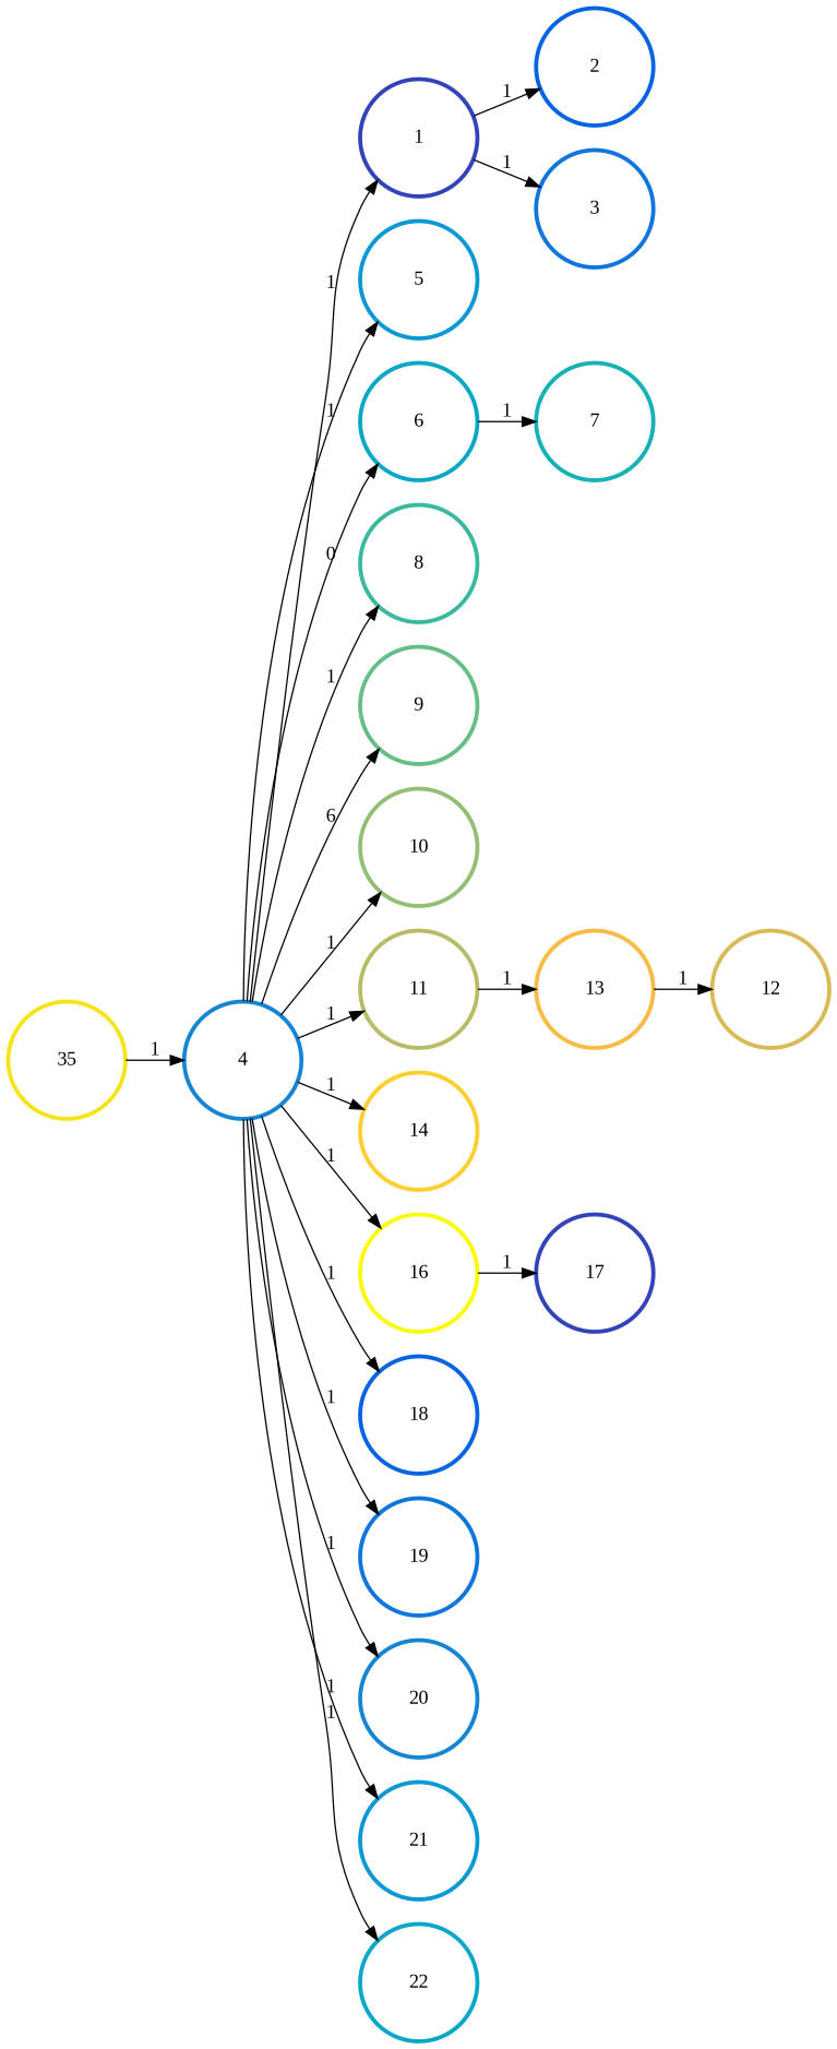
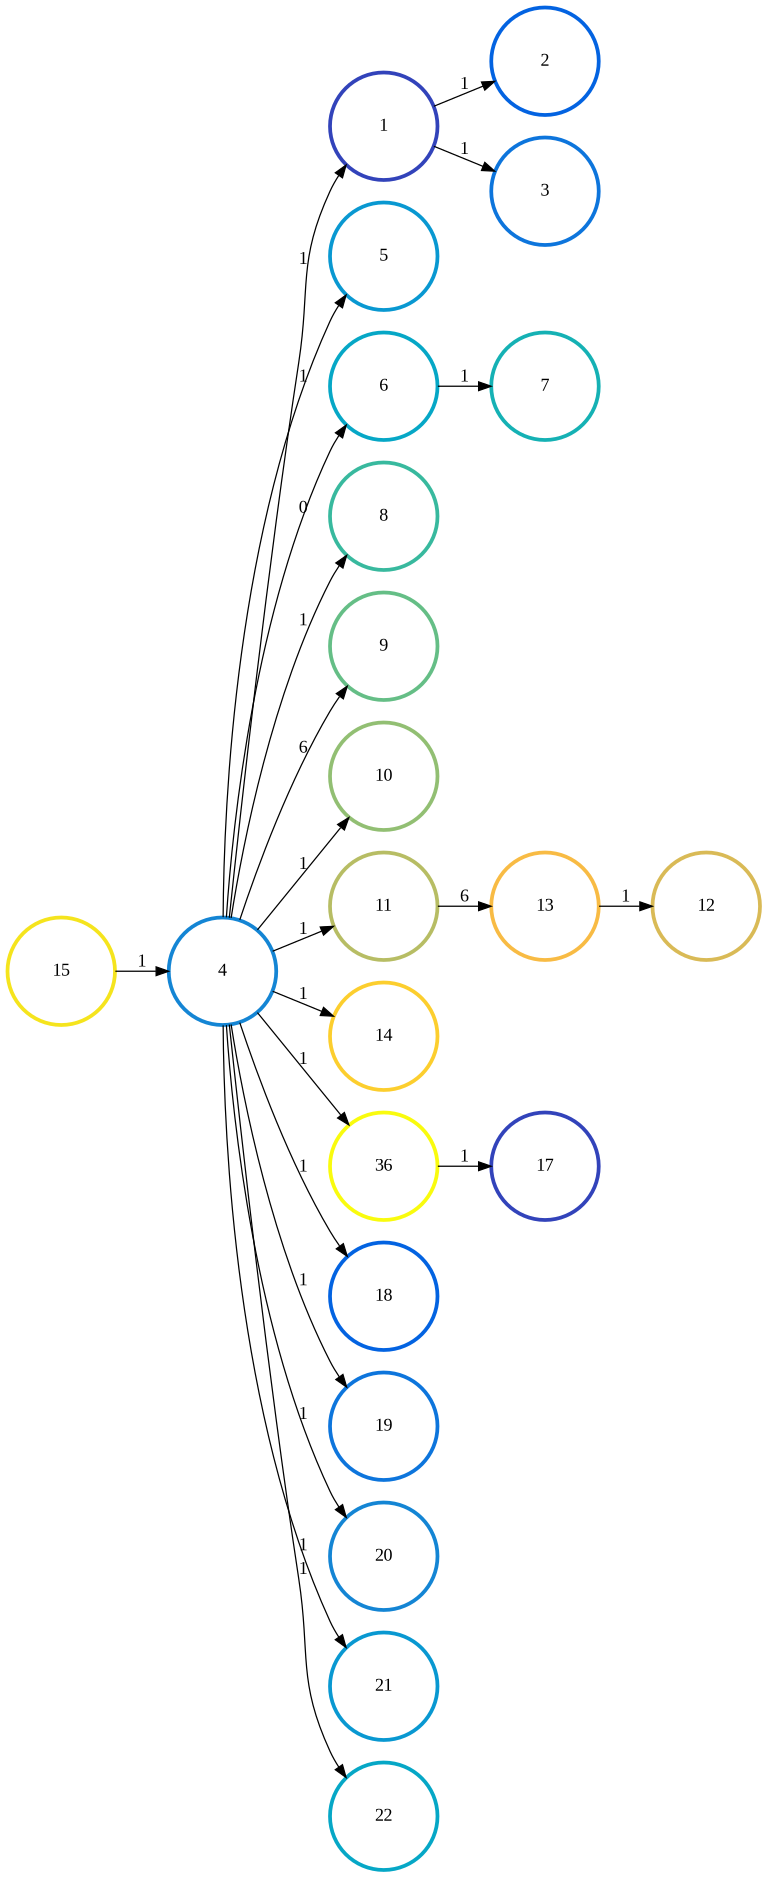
  digraph {
    fontname="Liberation Serif"
    rankdir=LR
    node [color="#3243BA" fontname="Liberation Serif" penwidth=3]
    edge [color=black fontname="Liberation Serif" penwidth=1]
    n1 [height=1.2 label=1 width=1.2]
    n2 [color="#0363E1" height=1.2 label=2 width=1.2]
    n3 [color="#0D75DC" height=1.2 label=3 width=1.2]
    n4 [color="#1485D4" height=1.2 label=4 width=1.2]
    n5 [color="#0998D1" height=1.2 label=5 width=1.2]
    n6 [color="#06A7C6" height=1.2 label=6 width=1.2]
    n7 [color="#38B99E" height=1.2 label=8 width=1.2]
    n8 [color="#65BE86" height=1.2 label=9 width=1.2]
    n9 [color="#92BF73" height=1.2 label=10 width=1.2]
    n10 [color="#B7BD64" height=1.2 label=11 width=1.2]
    n11 [color="#FCCE2E" height=1.2 label=14 width=1.2]
-   n12 [color="#F9FB0E" height=1.2 label=16 width=1.2]
+   n12 [color="#F9FB0E" height=1.2 label=36 width=1.2]
    n13 [color="#0363E1" height=1.2 label=18 width=1.2]
    n14 [color="#0D75DC" height=1.2 label=19 width=1.2]
    n15 [color="#1485D4" height=1.2 label=20 width=1.2]
    n16 [color="#0998D1" height=1.2 label=21 width=1.2]
    n17 [color="#06A7C6" height=1.2 label=22 width=1.2]
    n18 [color="#15B1B4" height=1.2 label=7 width=1.2]
    n19 [color="#F8BB44" height=1.2 label=13 width=1.2]
-   n20 [color="#F5E41D" height=1.2 label=35 width=1.2]
+   n20 [color="#F5E41D" height=1.2 label=15 width=1.2]
    n21 [height=1.2 label=17 width=1.2]
    n22 [color="#D9BA56" height=1.2 label=12 width=1.2]
    n1 -> n2 [label=1]
    n1 -> n3 [label=1]
    n4 -> n1 [label=1]
    n4 -> n5 [label=1]
    n4 -> n6 [label=0]
    n4 -> n7 [label=1]
    n4 -> n8 [label=6]
    n4 -> n9 [label=1]
    n4 -> n10 [label=1]
    n4 -> n11 [label=1]
    n4 -> n12 [label=1]
    n4 -> n13 [label=1]
    n4 -> n14 [label=1]
    n4 -> n15 [label=1]
    n4 -> n16 [label=1]
    n4 -> n17 [label=1]
    n6 -> n18 [label=1]
-   n10 -> n19 [label=1]
+   n10 -> n19 [label=6]
    n12 -> n21 [label=1]
    n19 -> n22 [label=1]
    n20 -> n4 [label=1]
  }
